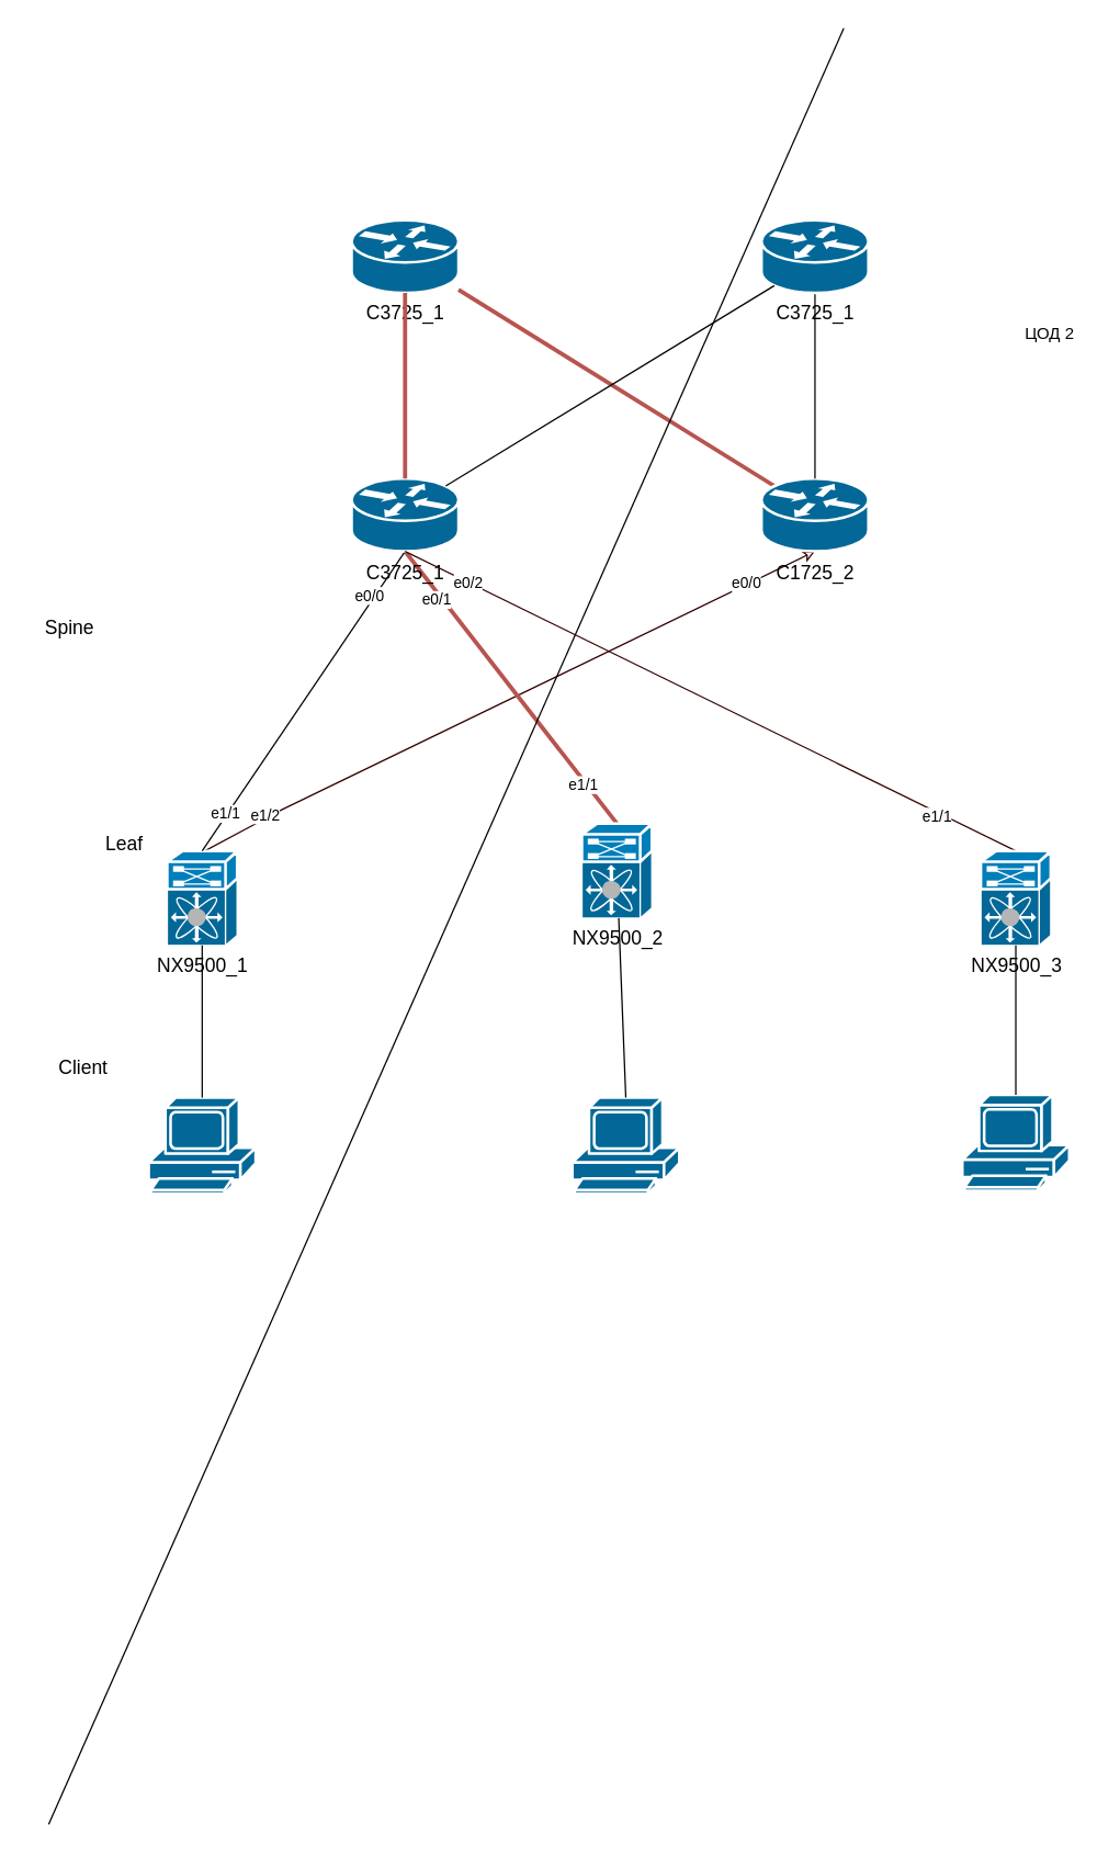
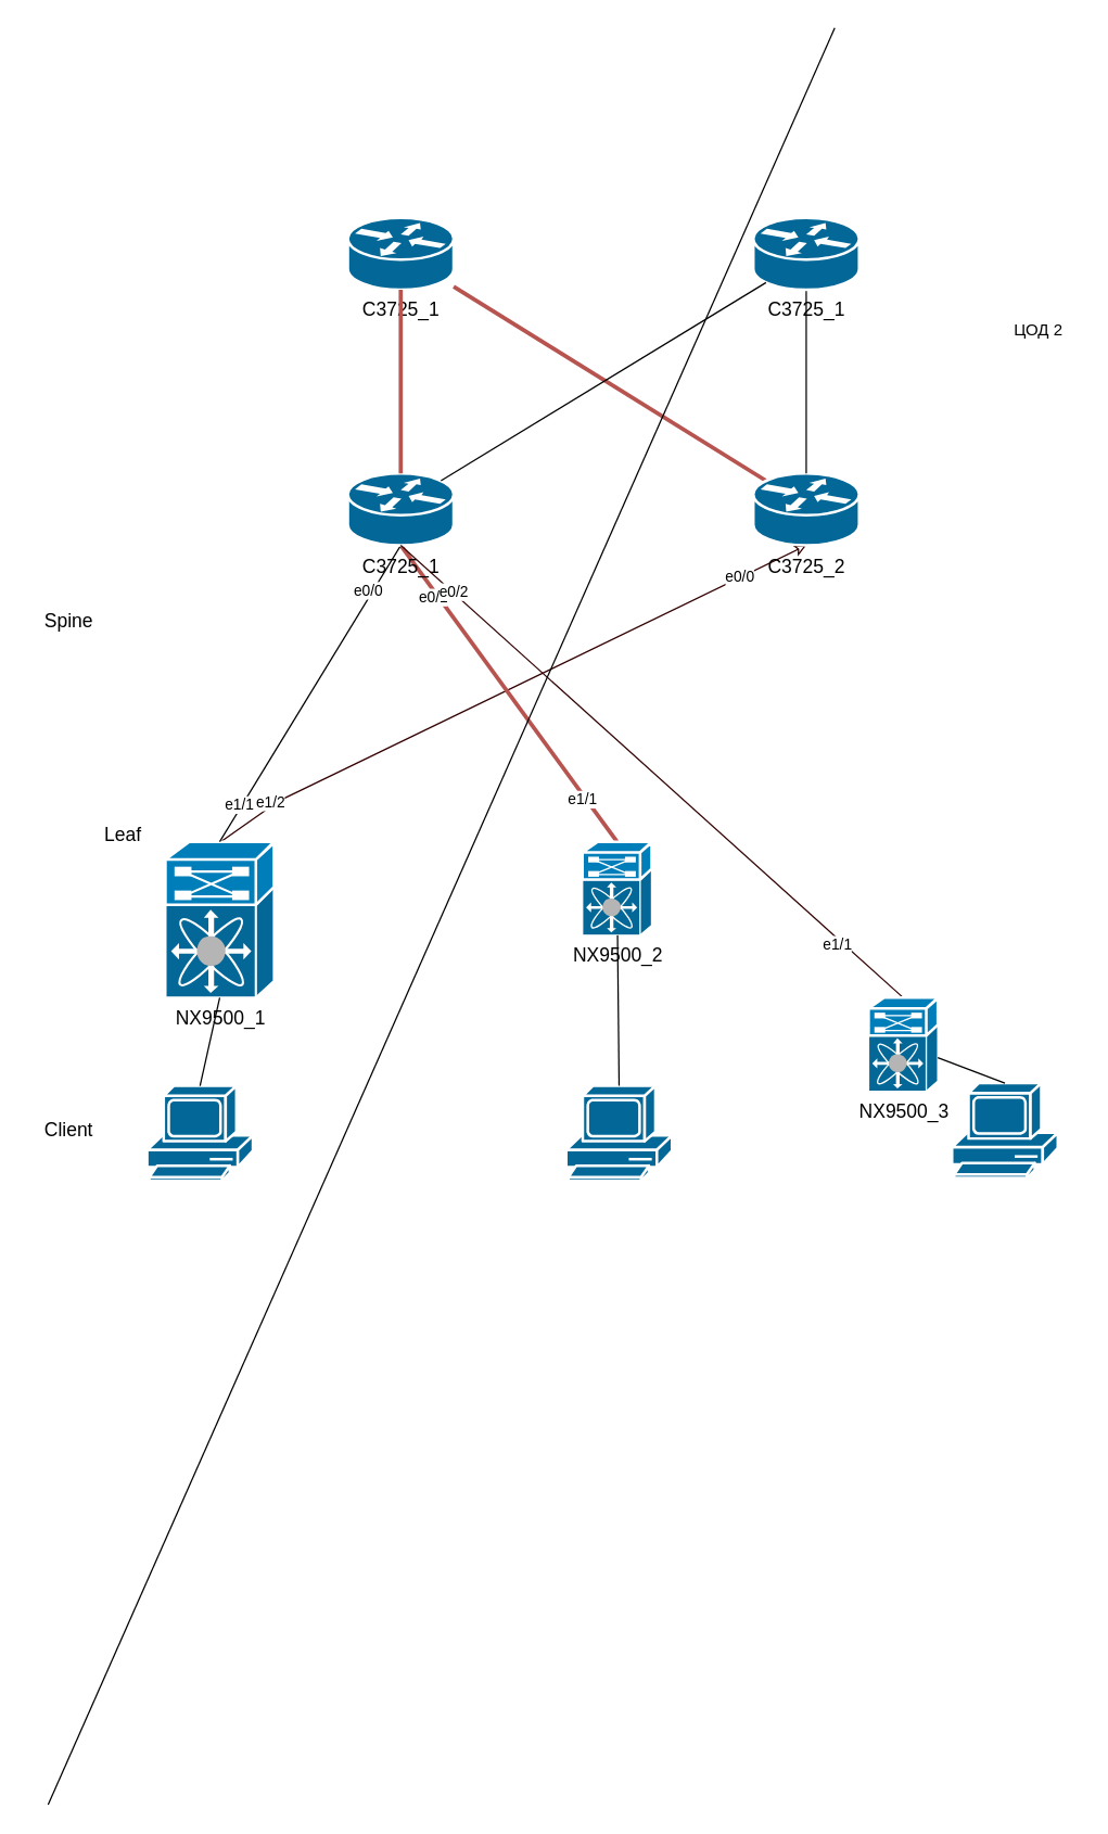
  <mxCell id="0" />
  <mxCell id="1" parent="0" />
  <mxCell id="2" style="rounded=0;orthogonalLoop=1;jettySize=auto;html=1;exitX=0.392;exitY=0.058;exitDx=0;exitDy=0;exitPerimeter=0;entryX=0.5;entryY=1;entryDx=0;entryDy=0;entryPerimeter=0;endArrow=classic;endFill=0;fontSize=14;fillColor=#f8cecc;strokeColor=#330000;strokeWidth=1;" parent="1" source="5" target="15" edge="1"><mxGeometry relative="1" as="geometry"><Array as="points"><mxPoint x="205" y="590" /></Array></mxGeometry></mxCell>
  <mxCell id="3" value="e1/2" style="edgeLabel;html=1;align=center;verticalAlign=middle;resizable=0;points=[];" vertex="1" connectable="0" parent="2"><mxGeometry x="-0.767" y="3" relative="1" as="geometry"><mxPoint as="offset" /></mxGeometry></mxCell>
  <mxCell id="4" value="e0/0" style="edgeLabel;html=1;align=center;verticalAlign=middle;resizable=0;points=[];" vertex="1" connectable="0" parent="2"><mxGeometry x="0.781" y="1" relative="1" as="geometry"><mxPoint as="offset" /></mxGeometry></mxCell>
- <mxCell id="5" value="NX9500_1" style="shape=mxgraph.cisco.misc.nexus_7000;html=1;pointerEvents=1;fillColor=#036897;strokeColor=#ffffff;strokeWidth=2;verticalLabelPosition=bottom;verticalAlign=top;align=center;outlineConnect=0;fontSize=14;" parent="1" vertex="1"><mxGeometry x="121.5" y="620" width="51" height="69" as="geometry" /></mxCell>
+ <mxCell id="5" value="NX9500_1" style="shape=mxgraph.cisco.misc.nexus_7000;html=1;pointerEvents=1;fillColor=#036897;strokeColor=#ffffff;strokeWidth=2;verticalLabelPosition=bottom;verticalAlign=top;align=center;outlineConnect=0;fontSize=14;" parent="1" vertex="1"><mxGeometry x="121.5" y="620" width="80" height="115" as="geometry" /></mxCell>
  <mxCell id="6" style="rounded=0;orthogonalLoop=1;jettySize=auto;html=1;exitX=0.5;exitY=0;exitDx=0;exitDy=0;exitPerimeter=0;endArrow=none;endFill=0;entryX=0.5;entryY=1;entryDx=0;entryDy=0;entryPerimeter=0;fontSize=14;fillColor=#f8cecc;strokeColor=#b85450;strokeWidth=3;" parent="1" source="9" target="13" edge="1"><mxGeometry relative="1" as="geometry" /></mxCell>
  <mxCell id="7" value="e0/1" style="edgeLabel;html=1;align=center;verticalAlign=middle;resizable=0;points=[];" vertex="1" connectable="0" parent="6"><mxGeometry x="0.7" y="1" relative="1" as="geometry"><mxPoint y="5" as="offset" /></mxGeometry></mxCell>
  <mxCell id="8" value="e1/1" style="edgeLabel;html=1;align=center;verticalAlign=middle;resizable=0;points=[];" vertex="1" connectable="0" parent="6"><mxGeometry x="-0.698" y="2" relative="1" as="geometry"><mxPoint as="offset" /></mxGeometry></mxCell>
- <mxCell id="9" value="NX9500_2" style="shape=mxgraph.cisco.misc.nexus_7000;html=1;pointerEvents=1;fillColor=#036897;strokeColor=#ffffff;strokeWidth=2;verticalLabelPosition=bottom;verticalAlign=top;align=center;outlineConnect=0;fontSize=14;" parent="1" vertex="1"><mxGeometry x="424" y="600" width="51" height="69" as="geometry" /></mxCell>
+ <mxCell id="9" value="NX9500_2" style="shape=mxgraph.cisco.misc.nexus_7000;html=1;pointerEvents=1;fillColor=#036897;strokeColor=#ffffff;strokeWidth=2;verticalLabelPosition=bottom;verticalAlign=top;align=center;outlineConnect=0;fontSize=14;" parent="1" vertex="1"><mxGeometry x="429" y="620" width="51" height="69" as="geometry" /></mxCell>
  <mxCell id="10" style="rounded=0;orthogonalLoop=1;jettySize=auto;html=1;exitX=0.5;exitY=1;exitDx=0;exitDy=0;exitPerimeter=0;entryX=0.5;entryY=0;entryDx=0;entryDy=0;entryPerimeter=0;endArrow=none;endFill=0;fontSize=14;" parent="1" source="13" target="5" edge="1"><mxGeometry relative="1" as="geometry" /></mxCell>
  <mxCell id="11" value="e1/1" style="edgeLabel;html=1;align=center;verticalAlign=middle;resizable=0;points=[];" vertex="1" connectable="0" parent="10"><mxGeometry x="0.756" y="-2" relative="1" as="geometry"><mxPoint as="offset" /></mxGeometry></mxCell>
  <mxCell id="12" value="e0/0" style="edgeLabel;html=1;align=center;verticalAlign=middle;resizable=0;points=[];" vertex="1" connectable="0" parent="10"><mxGeometry x="-0.686" y="-3" relative="1" as="geometry"><mxPoint x="-1" as="offset" /></mxGeometry></mxCell>
  <mxCell id="13" value="C3725_1" style="shape=mxgraph.cisco.routers.router;sketch=0;html=1;pointerEvents=1;fillColor=#036897;strokeColor=#ffffff;strokeWidth=2;verticalLabelPosition=bottom;verticalAlign=top;align=center;outlineConnect=0;fontSize=14;" parent="1" vertex="1"><mxGeometry x="256" y="348.5" width="78" height="53" as="geometry" /></mxCell>
  <mxCell id="14" style="rounded=0;orthogonalLoop=1;jettySize=auto;html=1;exitX=0.12;exitY=0.1;exitDx=0;exitDy=0;exitPerimeter=0;endArrow=none;endFill=0;fillColor=#f8cecc;strokeColor=#b85450;strokeWidth=3;" edge="1" parent="1" source="15" target="31"><mxGeometry relative="1" as="geometry" /></mxCell>
- <mxCell id="15" value="C1725_2" style="shape=mxgraph.cisco.routers.router;sketch=0;html=1;pointerEvents=1;fillColor=#036897;strokeColor=#ffffff;strokeWidth=2;verticalLabelPosition=bottom;verticalAlign=top;align=center;outlineConnect=0;fontSize=14;" parent="1" vertex="1"><mxGeometry x="555" y="348.5" width="78" height="53" as="geometry" /></mxCell>
+ <mxCell id="15" value="C3725_2" style="shape=mxgraph.cisco.routers.router;sketch=0;html=1;pointerEvents=1;fillColor=#036897;strokeColor=#ffffff;strokeWidth=2;verticalLabelPosition=bottom;verticalAlign=top;align=center;outlineConnect=0;fontSize=14;" parent="1" vertex="1"><mxGeometry x="555" y="348.5" width="78" height="53" as="geometry" /></mxCell>
  <mxCell id="16" style="rounded=0;orthogonalLoop=1;jettySize=auto;html=1;exitX=0.5;exitY=0;exitDx=0;exitDy=0;exitPerimeter=0;entryX=0.5;entryY=1;entryDx=0;entryDy=0;entryPerimeter=0;endArrow=none;endFill=0;fontSize=14;fillColor=#f8cecc;strokeColor=#330000;strokeWidth=1;" parent="1" source="19" target="13" edge="1"><mxGeometry relative="1" as="geometry" /></mxCell>
  <mxCell id="17" value="e0/2" style="edgeLabel;html=1;align=center;verticalAlign=middle;resizable=0;points=[];" vertex="1" connectable="0" parent="16"><mxGeometry x="0.794" relative="1" as="geometry"><mxPoint as="offset" /></mxGeometry></mxCell>
  <mxCell id="18" value="e1/1" style="edgeLabel;html=1;align=center;verticalAlign=middle;resizable=0;points=[];" vertex="1" connectable="0" parent="16"><mxGeometry x="-0.748" y="3" relative="1" as="geometry"><mxPoint as="offset" /></mxGeometry></mxCell>
- <mxCell id="19" value="NX9500_3" style="shape=mxgraph.cisco.misc.nexus_7000;html=1;pointerEvents=1;fillColor=#036897;strokeColor=#ffffff;strokeWidth=2;verticalLabelPosition=bottom;verticalAlign=top;align=center;outlineConnect=0;fontSize=14;" parent="1" vertex="1"><mxGeometry x="715" y="620" width="51" height="69" as="geometry" /></mxCell>
+ <mxCell id="19" value="NX9500_3" style="shape=mxgraph.cisco.misc.nexus_7000;html=1;pointerEvents=1;fillColor=#036897;strokeColor=#ffffff;strokeWidth=2;verticalLabelPosition=bottom;verticalAlign=top;align=center;outlineConnect=0;fontSize=14;" parent="1" vertex="1"><mxGeometry x="640" y="735" width="51" height="69" as="geometry" /></mxCell>
  <mxCell id="20" value="" style="shape=mxgraph.cisco.computers_and_peripherals.pc;sketch=0;html=1;pointerEvents=1;fillColor=#036897;strokeColor=#ffffff;strokeWidth=2;verticalLabelPosition=bottom;verticalAlign=top;align=center;outlineConnect=0;fontSize=14;" parent="1" vertex="1"><mxGeometry x="108" y="800" width="78" height="70" as="geometry" /></mxCell>
  <mxCell id="21" value="" style="shape=mxgraph.cisco.computers_and_peripherals.pc;sketch=0;html=1;pointerEvents=1;fillColor=#036897;strokeColor=#ffffff;strokeWidth=2;verticalLabelPosition=bottom;verticalAlign=top;align=center;outlineConnect=0;fontSize=14;" parent="1" vertex="1"><mxGeometry x="417" y="800" width="78" height="70" as="geometry" /></mxCell>
  <mxCell id="22" value="" style="shape=mxgraph.cisco.computers_and_peripherals.pc;sketch=0;html=1;pointerEvents=1;fillColor=#036897;strokeColor=#ffffff;strokeWidth=2;verticalLabelPosition=bottom;verticalAlign=top;align=center;outlineConnect=0;fontSize=14;" parent="1" vertex="1"><mxGeometry x="701.5" y="798" width="78" height="70" as="geometry" /></mxCell>
  <mxCell id="23" value="" style="endArrow=none;html=1;rounded=0;entryX=0.5;entryY=1;entryDx=0;entryDy=0;entryPerimeter=0;exitX=0.5;exitY=0;exitDx=0;exitDy=0;exitPerimeter=0;fontSize=14;" parent="1" source="20" target="5" edge="1"><mxGeometry width="50" height="50" relative="1" as="geometry"><mxPoint x="318.5" y="760" as="sourcePoint" /><mxPoint x="368.5" y="710" as="targetPoint" /></mxGeometry></mxCell>
  <mxCell id="24" value="" style="endArrow=none;html=1;rounded=0;exitX=0.5;exitY=0;exitDx=0;exitDy=0;exitPerimeter=0;fontSize=14;" parent="1" source="21" target="9" edge="1"><mxGeometry width="50" height="50" relative="1" as="geometry"><mxPoint x="438.5" y="820" as="sourcePoint" /><mxPoint x="438.5" y="659" as="targetPoint" /></mxGeometry></mxCell>
  <mxCell id="25" value="" style="endArrow=none;html=1;rounded=0;exitX=0.5;exitY=0;exitDx=0;exitDy=0;exitPerimeter=0;fontSize=14;" parent="1" source="22" target="19" edge="1"><mxGeometry width="50" height="50" relative="1" as="geometry"><mxPoint x="638.5" y="841" as="sourcePoint" /><mxPoint x="638.5" y="680" as="targetPoint" /></mxGeometry></mxCell>
  <mxCell id="26" value="Leaf" style="text;html=1;align=center;verticalAlign=middle;resizable=0;points=[];autosize=1;strokeColor=none;fillColor=none;fontSize=14;" parent="1" vertex="1"><mxGeometry x="65" y="599.5" width="50" height="30" as="geometry" /></mxCell>
  <mxCell id="27" value="Spine" style="text;html=1;align=center;verticalAlign=middle;resizable=0;points=[];autosize=1;strokeColor=none;fillColor=none;fontSize=14;" parent="1" vertex="1"><mxGeometry x="20" y="441.5" width="60" height="30" as="geometry" /></mxCell>
- <mxCell id="28" value="Client" style="text;html=1;align=center;verticalAlign=middle;resizable=0;points=[];autosize=1;strokeColor=none;fillColor=none;fontSize=14;" parent="1" vertex="1"><mxGeometry x="30" y="763" width="60" height="30" as="geometry" /></mxCell>
+ <mxCell id="28" value="Client" style="text;html=1;align=center;verticalAlign=middle;resizable=0;points=[];autosize=1;strokeColor=none;fillColor=none;fontSize=14;" parent="1" vertex="1"><mxGeometry x="20" y="818" width="60" height="30" as="geometry" /></mxCell>
  <mxCell id="29" value="" style="endArrow=none;html=1;rounded=0;" parent="1" edge="1"><mxGeometry width="50" height="50" relative="1" as="geometry"><mxPoint x="35" y="1330" as="sourcePoint" /><mxPoint x="615" y="20" as="targetPoint" /></mxGeometry></mxCell>
  <mxCell id="30" value="ЦОД 2" style="text;html=1;align=center;verticalAlign=middle;resizable=0;points=[];autosize=1;strokeColor=none;fillColor=none;" vertex="1" parent="1"><mxGeometry x="735" y="228" width="60" height="30" as="geometry" /></mxCell>
  <mxCell id="31" value="C3725_1" style="shape=mxgraph.cisco.routers.router;sketch=0;html=1;pointerEvents=1;fillColor=#036897;strokeColor=#ffffff;strokeWidth=2;verticalLabelPosition=bottom;verticalAlign=top;align=center;outlineConnect=0;fontSize=14;" vertex="1" parent="1"><mxGeometry x="256" y="160" width="78" height="53" as="geometry" /></mxCell>
  <mxCell id="32" style="edgeStyle=orthogonalEdgeStyle;rounded=0;orthogonalLoop=1;jettySize=auto;html=1;exitX=0.5;exitY=1;exitDx=0;exitDy=0;exitPerimeter=0;endArrow=none;endFill=0;" edge="1" parent="1" source="33" target="15"><mxGeometry relative="1" as="geometry" /></mxCell>
  <mxCell id="33" value="C3725_1" style="shape=mxgraph.cisco.routers.router;sketch=0;html=1;pointerEvents=1;fillColor=#036897;strokeColor=#ffffff;strokeWidth=2;verticalLabelPosition=bottom;verticalAlign=top;align=center;outlineConnect=0;fontSize=14;" vertex="1" parent="1"><mxGeometry x="555" y="160" width="78" height="53" as="geometry" /></mxCell>
  <mxCell id="34" style="rounded=0;orthogonalLoop=1;jettySize=auto;html=1;exitX=0.88;exitY=0.1;exitDx=0;exitDy=0;exitPerimeter=0;entryX=0.12;entryY=0.9;entryDx=0;entryDy=0;entryPerimeter=0;endArrow=none;endFill=0;" edge="1" parent="1" source="13" target="33"><mxGeometry relative="1" as="geometry" /></mxCell>
  <mxCell id="35" style="rounded=0;orthogonalLoop=1;jettySize=auto;html=1;entryX=0.5;entryY=0;entryDx=0;entryDy=0;entryPerimeter=0;endArrow=none;endFill=0;strokeWidth=3;fillColor=#f8cecc;strokeColor=#b85450;" edge="1" parent="1" source="31" target="13"><mxGeometry relative="1" as="geometry" /></mxCell>
